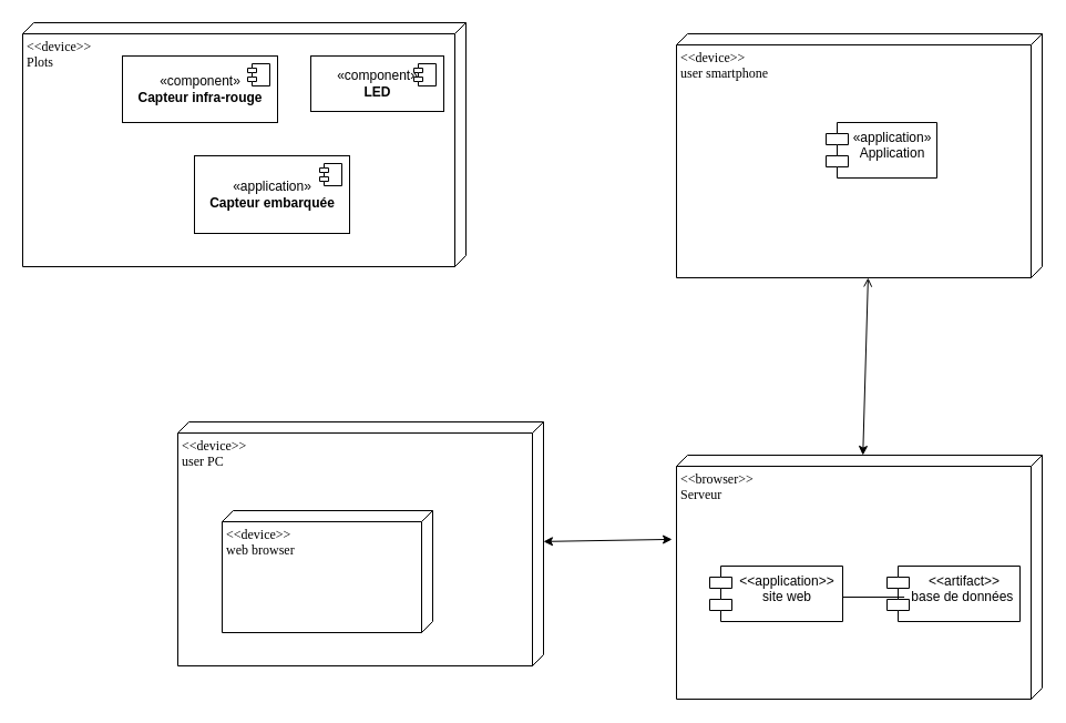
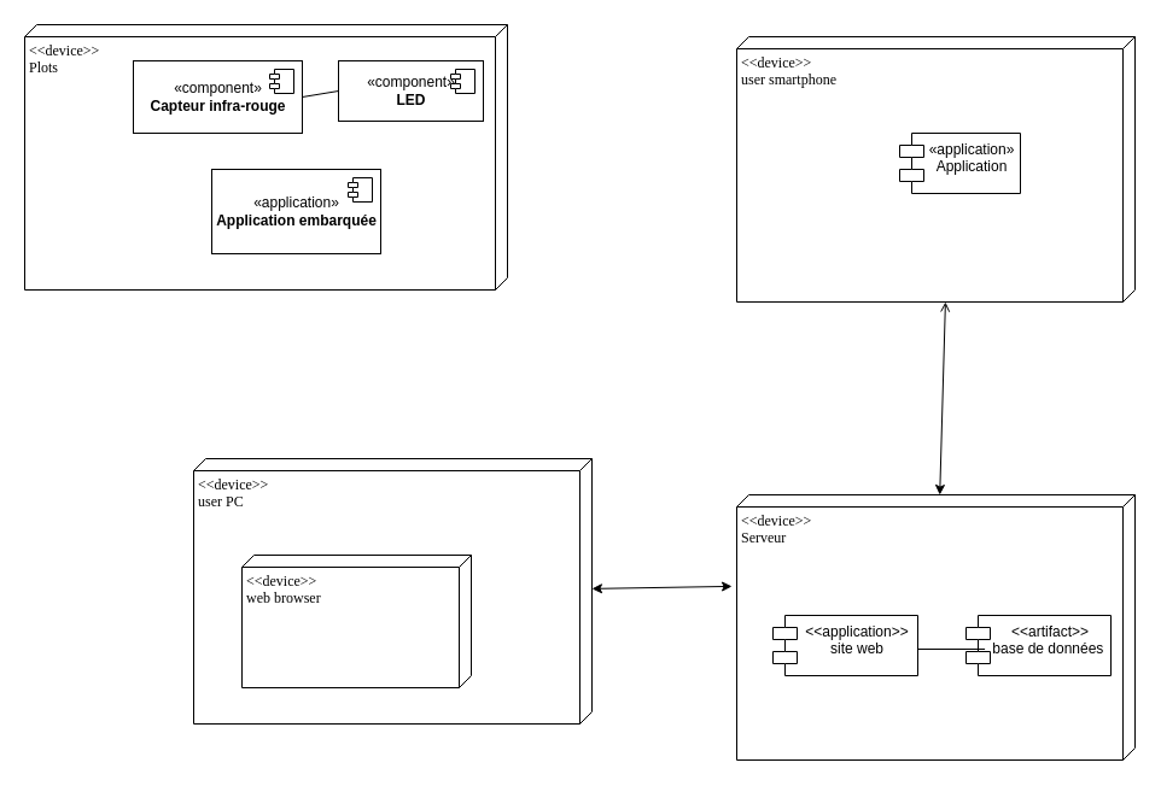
  <mxCell id="0" />
  <mxCell id="1" parent="0" />
  <mxCell id="2" value="&amp;lt;&amp;lt;device&amp;gt;&amp;gt;&lt;br&gt;Plots&lt;br&gt;" style="verticalAlign=top;align=left;spacingTop=8;spacingLeft=2;spacingRight=12;shape=cube;size=10;direction=south;fontStyle=0;html=1;rounded=0;shadow=0;comic=0;labelBackgroundColor=none;strokeWidth=1;fontFamily=Verdana;fontSize=12" parent="1" vertex="1"><mxGeometry x="20" y="20" width="400" height="220" as="geometry" /></mxCell>
- <mxCell id="3" value="«application»&lt;br&gt;&lt;b&gt;Capteur embarquée&lt;br&gt;&lt;/b&gt;" style="html=1;dropTarget=0;" parent="1" vertex="1"><mxGeometry x="175" y="140" width="140" height="70" as="geometry" /></mxCell>
+ <mxCell id="3" value="«application»&lt;br&gt;&lt;b&gt;Application embarquée&lt;br&gt;&lt;/b&gt;" style="html=1;dropTarget=0;" parent="1" vertex="1"><mxGeometry x="175" y="140" width="140" height="70" as="geometry" /></mxCell>
  <mxCell id="4" value="" style="shape=component;jettyWidth=8;jettyHeight=4;" parent="3" vertex="1"><mxGeometry x="1" width="20" height="20" relative="1" as="geometry"><mxPoint x="-27" y="7" as="offset" /></mxGeometry></mxCell>
  <mxCell id="5" value="«component»&lt;br&gt;&lt;b&gt;LED&lt;/b&gt;" style="html=1;dropTarget=0;" parent="1" vertex="1"><mxGeometry x="280" y="50" width="120" height="50" as="geometry" /></mxCell>
  <mxCell id="6" value="" style="shape=component;jettyWidth=8;jettyHeight=4;" parent="5" vertex="1"><mxGeometry x="1" width="20" height="20" relative="1" as="geometry"><mxPoint x="-27" y="7" as="offset" /></mxGeometry></mxCell>
  <mxCell id="7" value="&amp;lt;&amp;lt;device&amp;gt;&amp;gt;&lt;br&gt;user smartphone" style="verticalAlign=top;align=left;spacingTop=8;spacingLeft=2;spacingRight=12;shape=cube;size=10;direction=south;fontStyle=0;html=1;rounded=0;shadow=0;comic=0;labelBackgroundColor=none;strokeWidth=1;fontFamily=Verdana;fontSize=12" parent="1" vertex="1"><mxGeometry x="610" y="30" width="330" height="220" as="geometry" /></mxCell>
  <mxCell id="8" value="" style="group" parent="1" vertex="1" connectable="0"><mxGeometry x="610" y="410" width="330" height="220" as="geometry" /></mxCell>
- <mxCell id="9" value="&amp;lt;&amp;lt;browser&amp;gt;&amp;gt;&lt;br&gt;Serveur&lt;br&gt;" style="verticalAlign=top;align=left;spacingTop=8;spacingLeft=2;spacingRight=12;shape=cube;size=10;direction=south;fontStyle=0;html=1;rounded=0;shadow=0;comic=0;labelBackgroundColor=none;strokeWidth=1;fontFamily=Verdana;fontSize=12" parent="8" vertex="1"><mxGeometry width="330" height="220" as="geometry" /></mxCell>
+ <mxCell id="9" value="&amp;lt;&amp;lt;device&amp;gt;&amp;gt;&lt;br&gt;Serveur&lt;br&gt;" style="verticalAlign=top;align=left;spacingTop=8;spacingLeft=2;spacingRight=12;shape=cube;size=10;direction=south;fontStyle=0;html=1;rounded=0;shadow=0;comic=0;labelBackgroundColor=none;strokeWidth=1;fontFamily=Verdana;fontSize=12" parent="8" vertex="1"><mxGeometry width="330" height="220" as="geometry" /></mxCell>
  <mxCell id="10" value="&lt;&lt;application&gt;&gt;&#10;site web" style="shape=module;align=left;spacingLeft=20;align=center;verticalAlign=top;" parent="8" vertex="1"><mxGeometry x="30" y="100" width="120" height="50" as="geometry" /></mxCell>
  <mxCell id="11" value="&lt;&lt;artifact&gt;&gt;&#10;base de données " style="shape=module;align=left;spacingLeft=20;align=center;verticalAlign=top;" parent="8" vertex="1"><mxGeometry x="190" y="100" width="120" height="50" as="geometry" /></mxCell>
  <mxCell id="12" value="" style="endArrow=none;html=1;entryX=0.13;entryY=0.56;entryDx=0;entryDy=0;entryPerimeter=0;" parent="8" target="11" edge="1"><mxGeometry width="50" height="50" relative="1" as="geometry"><mxPoint x="150" y="128" as="sourcePoint" /><mxPoint x="200" y="100" as="targetPoint" /></mxGeometry></mxCell>
  <mxCell id="13" value="" style="endArrow=open;startArrow=classic;html=1;entryX=1;entryY=0.476;entryDx=0;entryDy=0;entryPerimeter=0;" parent="1" source="9" target="7" edge="1"><mxGeometry width="50" height="50" relative="1" as="geometry"><mxPoint x="750" y="330" as="sourcePoint" /><mxPoint x="800" y="280" as="targetPoint" /></mxGeometry></mxCell>
  <mxCell id="14" value="«application»&#10;Application" style="shape=module;align=left;spacingLeft=20;align=center;verticalAlign=top;fontStyle=0" parent="1" vertex="1"><mxGeometry x="745" y="110" width="100" height="50" as="geometry" /></mxCell>
  <mxCell id="15" value="«component»&lt;br&gt;&lt;b&gt;Capteur infra-rouge&lt;/b&gt;" style="html=1;dropTarget=0;" parent="1" vertex="1"><mxGeometry x="110" y="50" width="140" height="60" as="geometry" /></mxCell>
  <mxCell id="16" value="" style="shape=component;jettyWidth=8;jettyHeight=4;" parent="15" vertex="1"><mxGeometry x="1" width="20" height="20" relative="1" as="geometry"><mxPoint x="-27" y="7" as="offset" /></mxGeometry></mxCell>
+ <mxCell id="17" value="" style="endArrow=none;html=1;entryX=0;entryY=0.5;entryDx=0;entryDy=0;exitX=1;exitY=0.5;exitDx=0;exitDy=0;" edge="1" parent="1" source="15" target="5"><mxGeometry width="50" height="50" relative="1" as="geometry"><mxPoint x="240" y="130" as="sourcePoint" /><mxPoint x="290" y="80" as="targetPoint" /></mxGeometry></mxCell>
  <mxCell id="18" value="&amp;lt;&amp;lt;device&amp;gt;&amp;gt;&lt;br&gt;user PC" style="verticalAlign=top;align=left;spacingTop=8;spacingLeft=2;spacingRight=12;shape=cube;size=10;direction=south;fontStyle=0;html=1;rounded=0;shadow=0;comic=0;labelBackgroundColor=none;strokeWidth=1;fontFamily=Verdana;fontSize=12" vertex="1" parent="1"><mxGeometry x="160" y="380" width="330" height="220" as="geometry" /></mxCell>
  <mxCell id="19" value="&amp;lt;&amp;lt;device&amp;gt;&amp;gt;&lt;br&gt;web browser" style="verticalAlign=top;align=left;spacingTop=8;spacingLeft=2;spacingRight=12;shape=cube;size=10;direction=south;fontStyle=0;html=1;rounded=0;shadow=0;comic=0;labelBackgroundColor=none;strokeWidth=1;fontFamily=Verdana;fontSize=12" vertex="1" parent="1"><mxGeometry x="200" y="460" width="190" height="110" as="geometry" /></mxCell>
  <mxCell id="20" value="" style="group" vertex="1" connectable="0" parent="1"><mxGeometry x="220" y="465" width="180" height="100" as="geometry" /></mxCell>
  <mxCell id="21" value="" style="endArrow=classic;startArrow=classic;html=1;entryX=0.345;entryY=1.012;entryDx=0;entryDy=0;entryPerimeter=0;exitX=-0.005;exitY=0.38;exitDx=0;exitDy=0;exitPerimeter=0;" edge="1" parent="1" target="9"><mxGeometry width="50" height="50" relative="1" as="geometry"><mxPoint x="490" y="487.89" as="sourcePoint" /><mxPoint x="842" y="290" as="targetPoint" /></mxGeometry></mxCell>
